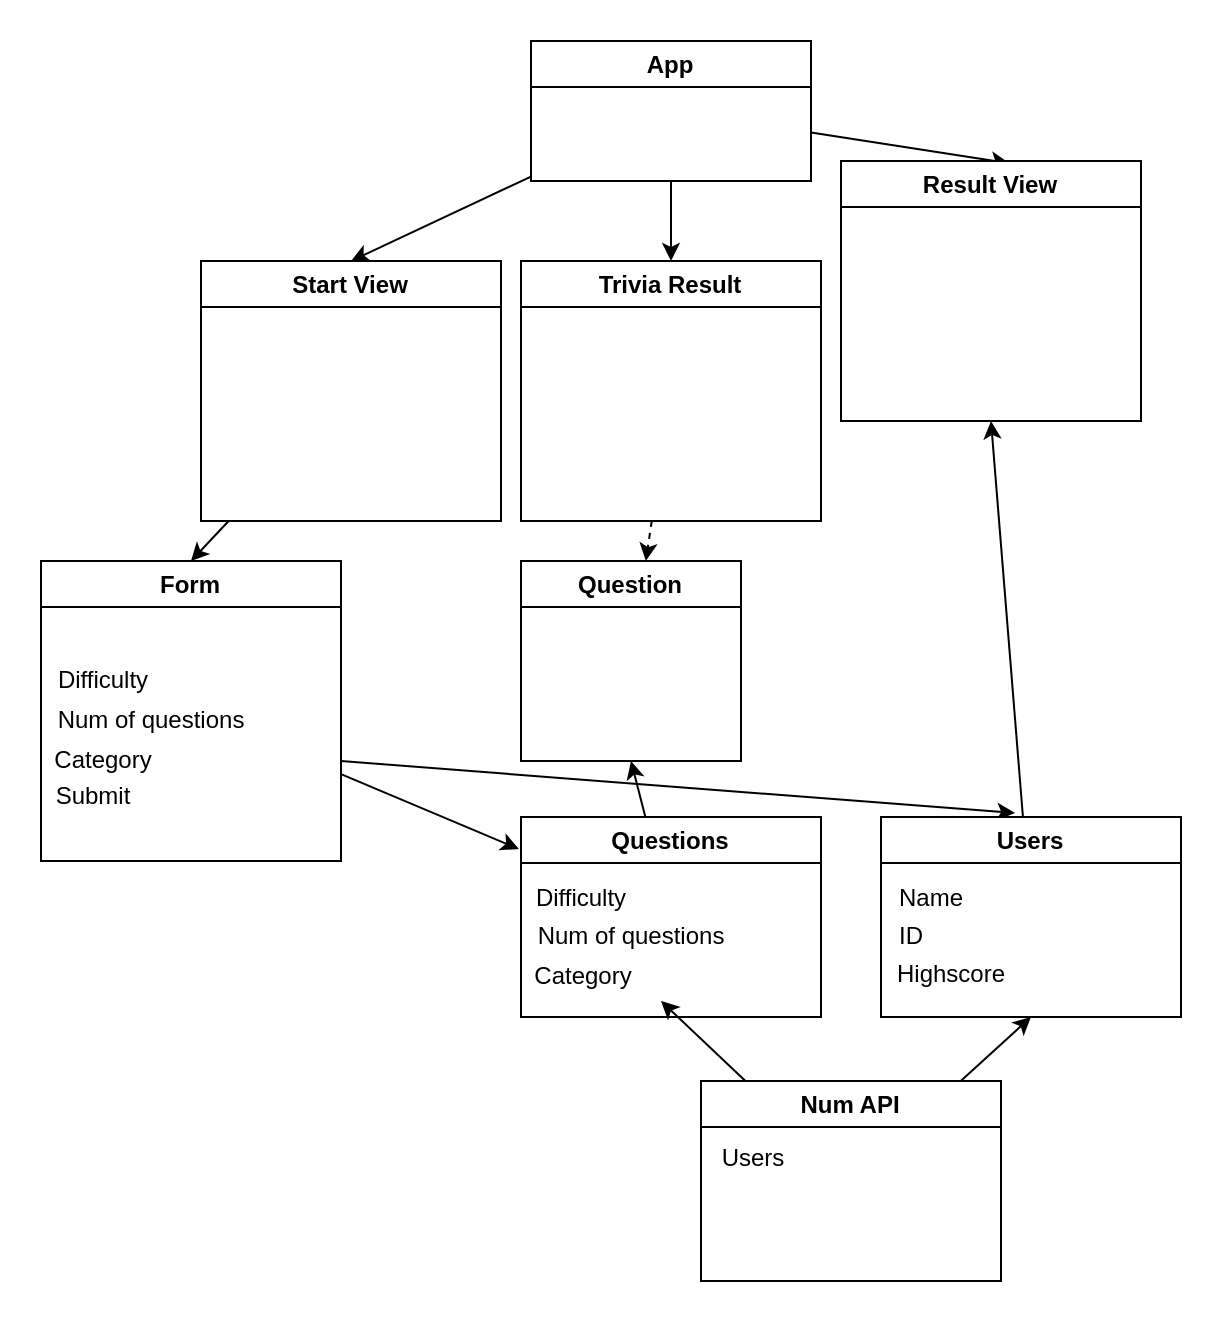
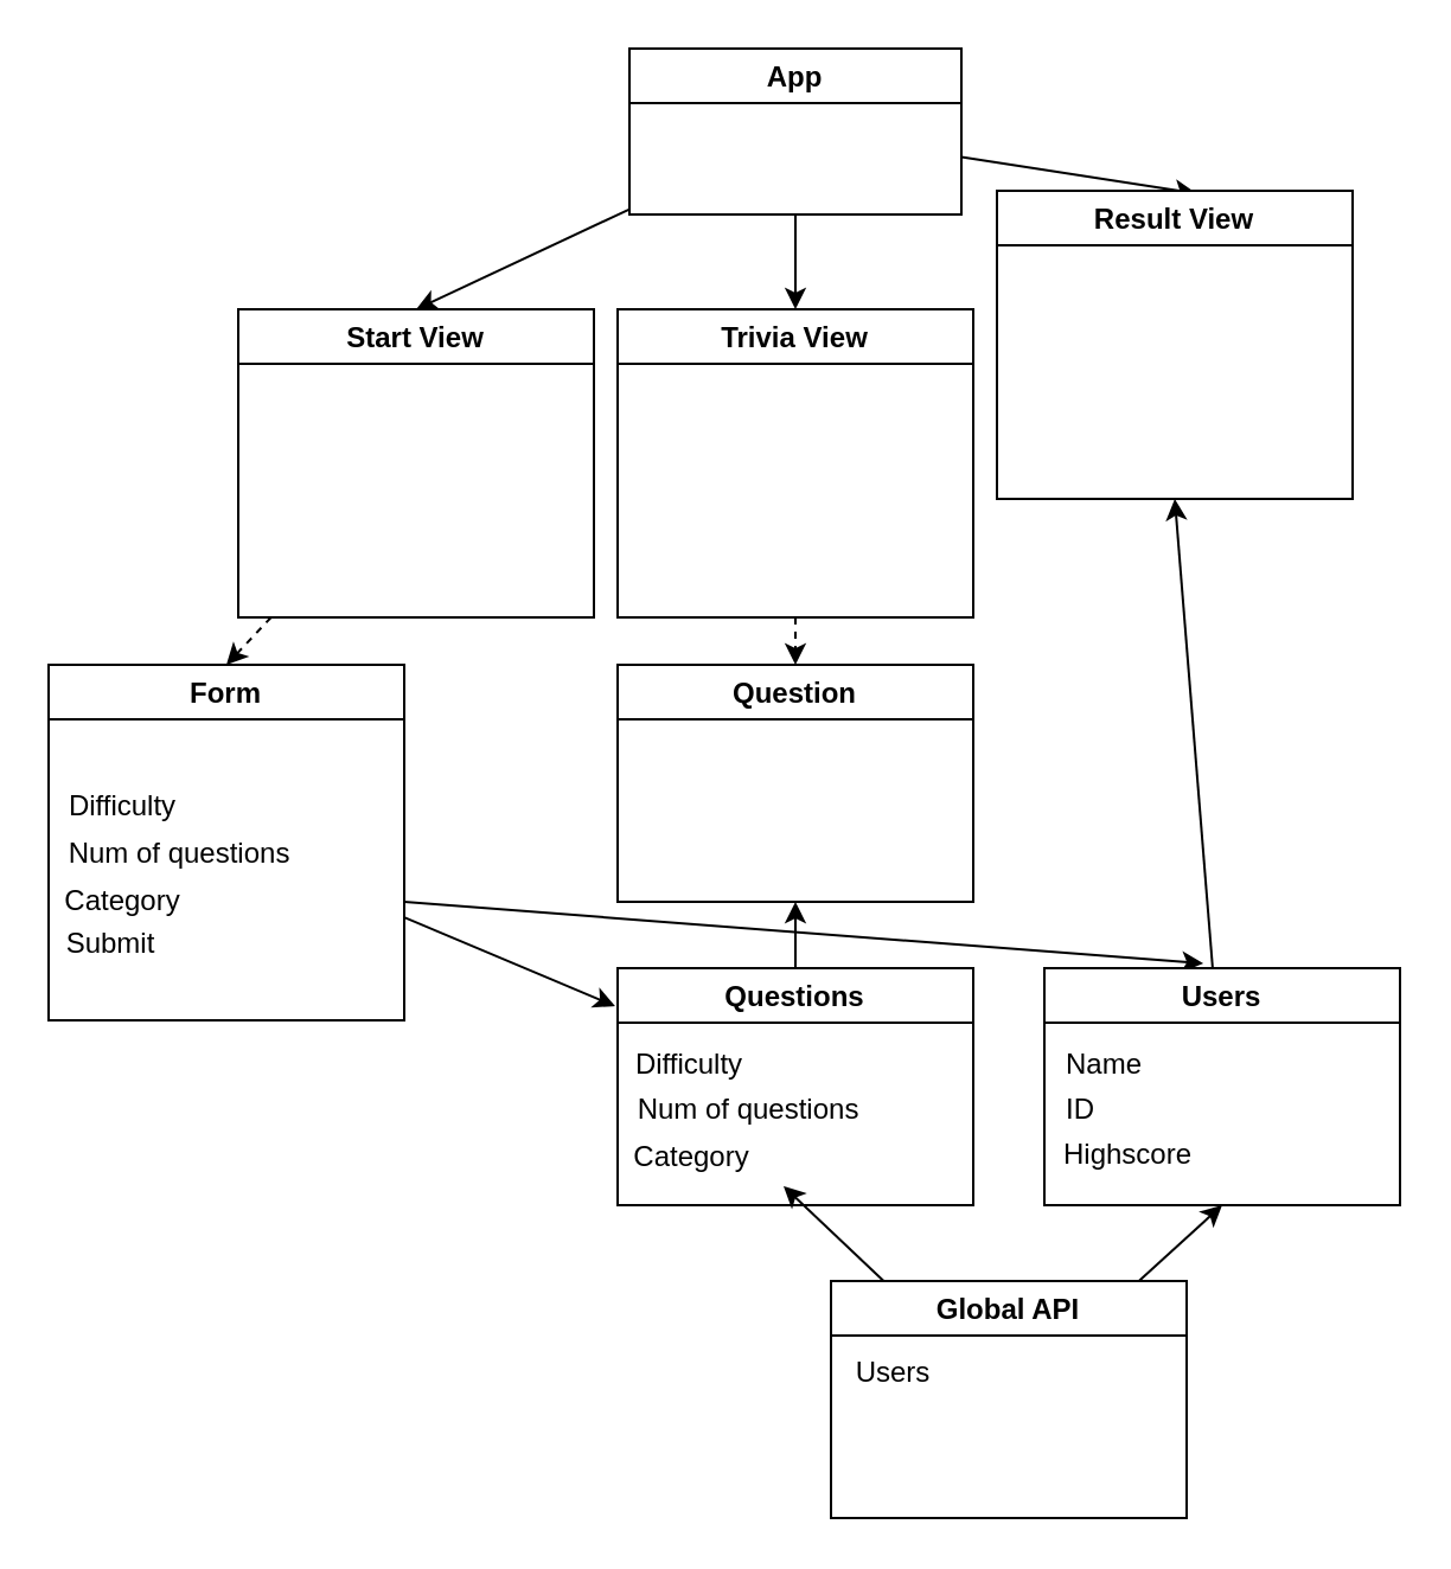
  <mxCell id="0" />
  <mxCell id="1" parent="0" />
  <mxCell id="2" style="edgeStyle=none;html=1;entryX=0.5;entryY=0;entryDx=0;entryDy=0;" edge="1" parent="1" source="5" target="9"><mxGeometry relative="1" as="geometry" /></mxCell>
  <mxCell id="3" style="edgeStyle=none;html=1;entryX=0.5;entryY=0;entryDx=0;entryDy=0;" edge="1" parent="1" source="5" target="7"><mxGeometry relative="1" as="geometry" /></mxCell>
  <mxCell id="4" style="edgeStyle=none;html=1;entryX=0.56;entryY=0.008;entryDx=0;entryDy=0;entryPerimeter=0;" edge="1" parent="1" source="5" target="10"><mxGeometry relative="1" as="geometry" /></mxCell>
  <mxCell id="5" value="App" style="swimlane;" vertex="1" parent="1"><mxGeometry x="265" y="20" width="140" height="70" as="geometry" /></mxCell>
- <mxCell id="6" style="edgeStyle=none;html=1;entryX=0.5;entryY=0;entryDx=0;entryDy=0;" edge="1" parent="1" source="7" target="13"><mxGeometry relative="1" as="geometry" /></mxCell>
+ <mxCell id="6" style="edgeStyle=none;html=1;entryX=0.5;entryY=0;entryDx=0;entryDy=0;dashed=1;" edge="1" parent="1" source="7" target="13"><mxGeometry relative="1" as="geometry" /></mxCell>
  <mxCell id="7" value="Start View" style="swimlane;startSize=23;" vertex="1" parent="1"><mxGeometry x="100" y="130" width="150" height="130" as="geometry" /></mxCell>
  <mxCell id="8" style="edgeStyle=none;html=1;dashed=1;" edge="1" parent="1" source="9" target="18"><mxGeometry relative="1" as="geometry" /></mxCell>
- <mxCell id="9" value="Trivia Result" style="swimlane;" vertex="1" parent="1"><mxGeometry x="260" y="130" width="150" height="130" as="geometry" /></mxCell>
+ <mxCell id="9" value="Trivia View" style="swimlane;" vertex="1" parent="1"><mxGeometry x="260" y="130" width="150" height="130" as="geometry" /></mxCell>
  <mxCell id="10" value="Result View" style="swimlane;" vertex="1" parent="1"><mxGeometry x="420" y="80" width="150" height="130" as="geometry" /></mxCell>
  <mxCell id="11" style="edgeStyle=none;html=1;entryX=-0.007;entryY=0.16;entryDx=0;entryDy=0;entryPerimeter=0;" edge="1" parent="1" source="13" target="20"><mxGeometry relative="1" as="geometry" /></mxCell>
  <mxCell id="12" style="edgeStyle=none;html=1;entryX=0.447;entryY=-0.02;entryDx=0;entryDy=0;entryPerimeter=0;" edge="1" parent="1" target="25"><mxGeometry relative="1" as="geometry"><mxPoint x="550" y="380" as="targetPoint" /><mxPoint x="170" y="380" as="sourcePoint" /></mxGeometry></mxCell>
  <mxCell id="13" value="Form" style="swimlane;startSize=23;" vertex="1" parent="1"><mxGeometry x="20" y="280" width="150" height="150" as="geometry" /></mxCell>
  <mxCell id="14" value="Category" style="text;html=1;align=center;verticalAlign=middle;resizable=0;points=[];autosize=1;strokeColor=none;fillColor=none;" vertex="1" parent="13"><mxGeometry x="1" y="90" width="60" height="20" as="geometry" /></mxCell>
  <mxCell id="15" value="Num of questions" style="text;html=1;align=center;verticalAlign=middle;resizable=0;points=[];autosize=1;strokeColor=none;fillColor=none;" vertex="1" parent="13"><mxGeometry y="70" width="110" height="20" as="geometry" /></mxCell>
  <mxCell id="16" value="Difficulty" style="text;html=1;align=center;verticalAlign=middle;resizable=0;points=[];autosize=1;strokeColor=none;fillColor=none;" vertex="1" parent="13"><mxGeometry x="1" y="50" width="60" height="20" as="geometry" /></mxCell>
  <mxCell id="17" value="Submit" style="text;html=1;align=center;verticalAlign=middle;resizable=0;points=[];autosize=1;strokeColor=none;fillColor=none;" vertex="1" parent="1"><mxGeometry x="21" y="388" width="50" height="20" as="geometry" /></mxCell>
- <mxCell id="18" value="Question" style="swimlane;startSize=23;" vertex="1" parent="1"><mxGeometry x="260" y="280" width="110" height="100" as="geometry" /></mxCell>
+ <mxCell id="18" value="Question" style="swimlane;startSize=23;" vertex="1" parent="1"><mxGeometry x="260" y="280" width="150" height="100" as="geometry" /></mxCell>
  <mxCell id="19" style="edgeStyle=none;html=1;entryX=0.5;entryY=1;entryDx=0;entryDy=0;" edge="1" parent="1" source="20" target="18"><mxGeometry relative="1" as="geometry" /></mxCell>
  <mxCell id="20" value="Questions" style="swimlane;startSize=23;" vertex="1" parent="1"><mxGeometry x="260" y="408" width="150" height="100" as="geometry" /></mxCell>
  <mxCell id="21" value="Difficulty" style="text;html=1;align=center;verticalAlign=middle;resizable=0;points=[];autosize=1;strokeColor=none;fillColor=none;" vertex="1" parent="20"><mxGeometry y="31" width="60" height="20" as="geometry" /></mxCell>
  <mxCell id="22" value="Num of questions" style="text;html=1;align=center;verticalAlign=middle;resizable=0;points=[];autosize=1;strokeColor=none;fillColor=none;" vertex="1" parent="20"><mxGeometry y="50" width="110" height="20" as="geometry" /></mxCell>
  <mxCell id="23" value="Category" style="text;html=1;align=center;verticalAlign=middle;resizable=0;points=[];autosize=1;strokeColor=none;fillColor=none;" vertex="1" parent="20"><mxGeometry x="1" y="70" width="60" height="20" as="geometry" /></mxCell>
  <mxCell id="24" style="edgeStyle=none;html=1;entryX=0.5;entryY=1;entryDx=0;entryDy=0;" edge="1" parent="1" source="25" target="10"><mxGeometry relative="1" as="geometry" /></mxCell>
  <mxCell id="25" value="Users" style="swimlane;startSize=23;" vertex="1" parent="1"><mxGeometry x="440" y="408" width="150" height="100" as="geometry" /></mxCell>
  <mxCell id="26" value="Name" style="text;html=1;align=center;verticalAlign=middle;resizable=0;points=[];autosize=1;strokeColor=none;fillColor=none;" vertex="1" parent="25"><mxGeometry y="31" width="50" height="20" as="geometry" /></mxCell>
  <mxCell id="27" value="ID" style="text;html=1;align=center;verticalAlign=middle;resizable=0;points=[];autosize=1;strokeColor=none;fillColor=none;" vertex="1" parent="25"><mxGeometry y="50" width="30" height="20" as="geometry" /></mxCell>
  <mxCell id="28" style="edgeStyle=none;html=1;entryX=0.5;entryY=1;entryDx=0;entryDy=0;" edge="1" parent="1" source="30" target="25"><mxGeometry relative="1" as="geometry" /></mxCell>
  <mxCell id="29" style="edgeStyle=none;html=1;" edge="1" parent="1" source="30"><mxGeometry relative="1" as="geometry"><mxPoint x="330" y="500" as="targetPoint" /></mxGeometry></mxCell>
- <mxCell id="30" value="Num API" style="swimlane;startSize=23;" vertex="1" parent="1"><mxGeometry x="350" y="540" width="150" height="100" as="geometry" /></mxCell>
+ <mxCell id="30" value="Global API" style="swimlane;startSize=23;" vertex="1" parent="1"><mxGeometry x="350" y="540" width="150" height="100" as="geometry" /></mxCell>
  <mxCell id="31" value="Users" style="text;html=1;align=center;verticalAlign=middle;resizable=0;points=[];autosize=1;strokeColor=none;fillColor=none;" vertex="1" parent="30"><mxGeometry x="1" y="29" width="50" height="20" as="geometry" /></mxCell>
  <mxCell id="32" value="Highscore" style="text;html=1;align=center;verticalAlign=middle;resizable=0;points=[];autosize=1;strokeColor=none;fillColor=none;" vertex="1" parent="1"><mxGeometry x="440" y="477" width="70" height="20" as="geometry" /></mxCell>
